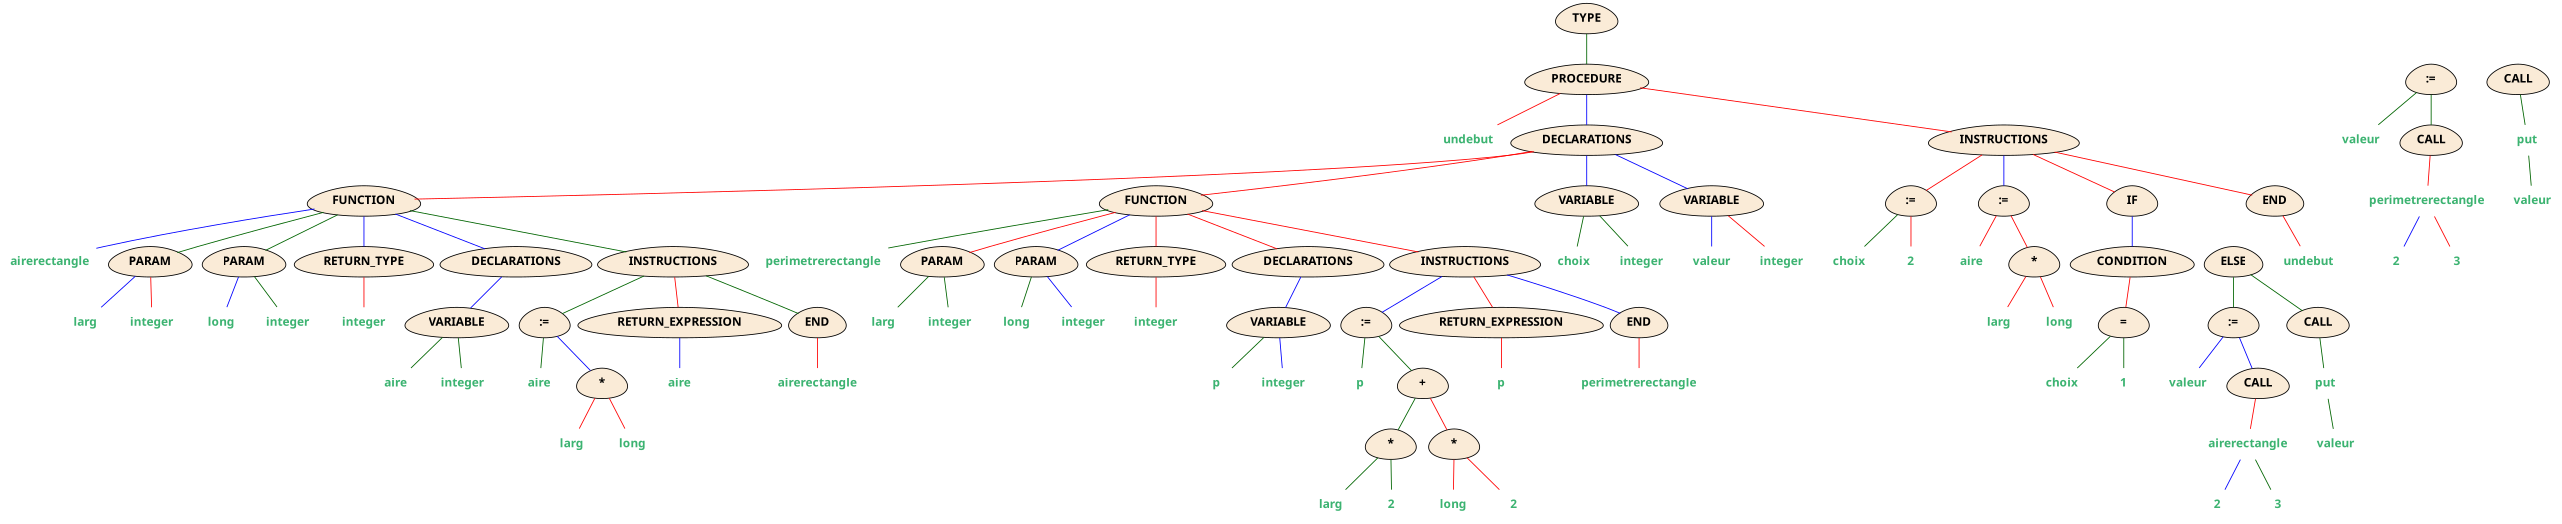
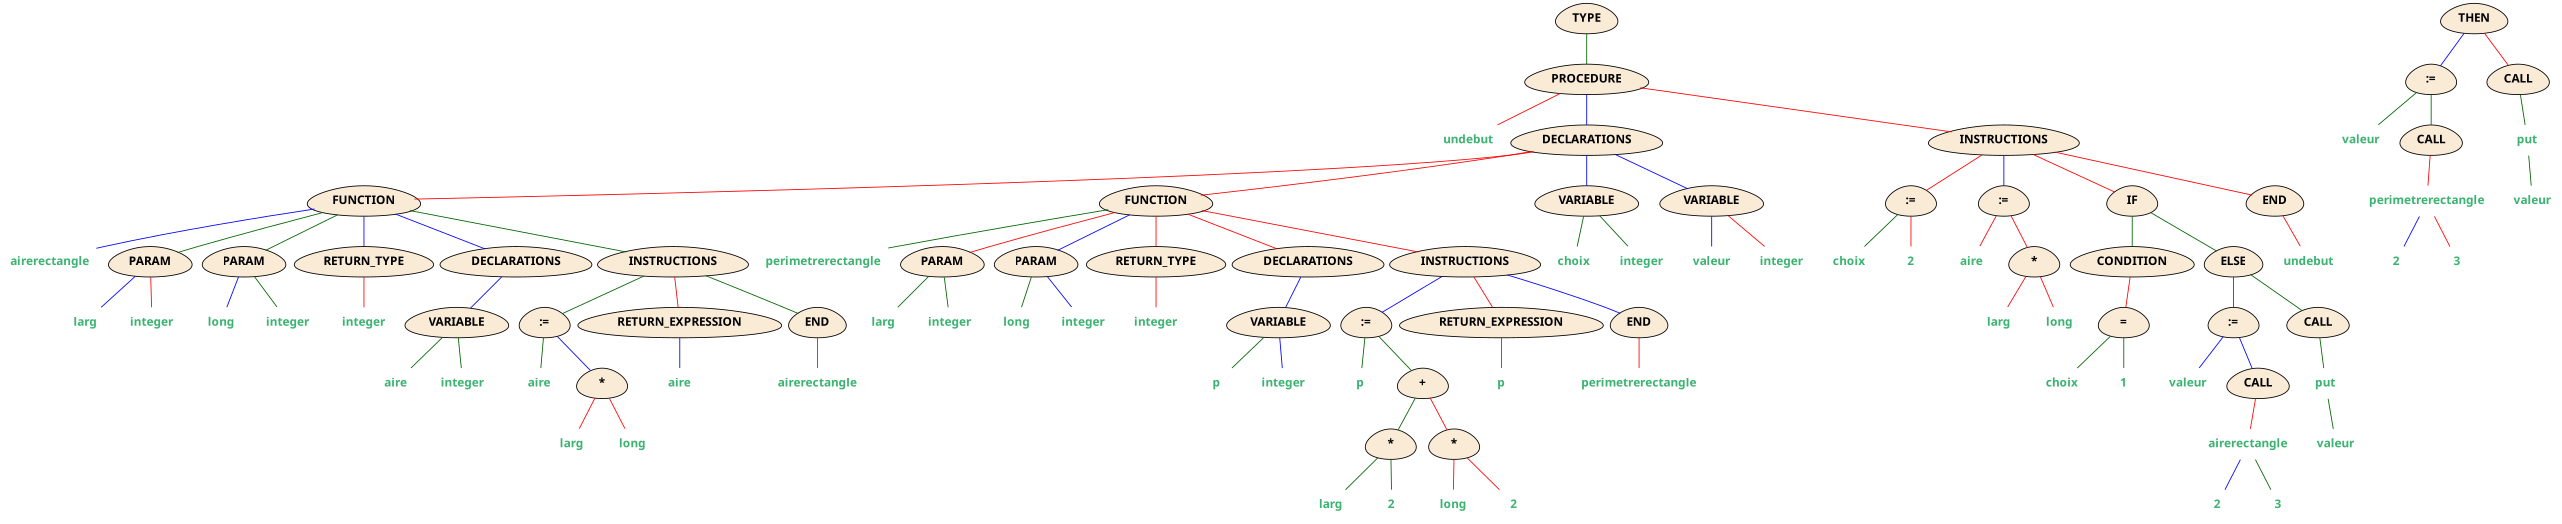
  graph {
    fontname="Helvetica bold,bold"
    node [fontcolor=mediumseagreen fontname="Helvetica bold,bold" shape=plaintext]
    edge [color=red fontname="Helvetica,Arial,sans-serif"]
    n1 [fillcolor=antiquewhite fontcolor=black label=TYPE shape=egg style=filled]
    n2 [fillcolor=antiquewhite fontcolor=black label=PROCEDURE shape=egg style=filled]
    n3 [label=undebut]
    n4 [fillcolor=antiquewhite fontcolor=black label=DECLARATIONS shape=egg style=filled]
    n5 [fillcolor=antiquewhite fontcolor=black label=INSTRUCTIONS shape=egg style=filled]
    n6 [fillcolor=antiquewhite fontcolor=black label=FUNCTION shape=egg style=filled]
    n7 [fillcolor=antiquewhite fontcolor=black label=FUNCTION shape=egg style=filled]
    n8 [fillcolor=antiquewhite fontcolor=black label=VARIABLE shape=egg style=filled]
    n9 [fillcolor=antiquewhite fontcolor=black label=VARIABLE shape=egg style=filled]
    n10 [label=airerectangle]
    n11 [fillcolor=antiquewhite fontcolor=black label=PARAM shape=egg style=filled]
    n12 [fillcolor=antiquewhite fontcolor=black label=PARAM shape=egg style=filled]
    n13 [fillcolor=antiquewhite fontcolor=black label=RETURN_TYPE shape=egg style=filled]
    n14 [fillcolor=antiquewhite fontcolor=black label=DECLARATIONS shape=egg style=filled]
    n15 [fillcolor=antiquewhite fontcolor=black label=INSTRUCTIONS shape=egg style=filled]
    n16 [label=larg]
    n17 [label=integer]
    n18 [label=long]
    n19 [label=integer]
    n20 [label=integer]
    n21 [fillcolor=antiquewhite fontcolor=black label=VARIABLE shape=egg style=filled]
    n22 [label=aire]
    n23 [label=integer]
    n24 [fillcolor=antiquewhite fontcolor=black label=":=" shape=egg style=filled]
    n25 [fillcolor=antiquewhite fontcolor=black label=RETURN_EXPRESSION shape=egg style=filled]
    n26 [fillcolor=antiquewhite fontcolor=black label=END shape=egg style=filled]
    n27 [label=aire]
    n28 [label=larg]
    n29 [label=long]
    n30 [fillcolor=antiquewhite fontcolor=black label="*" shape=egg style=filled]
    n31 [label=aire]
    n32 [label=airerectangle]
    n33 [label=perimetrerectangle]
    n34 [fillcolor=antiquewhite fontcolor=black label=PARAM shape=egg style=filled]
    n35 [fillcolor=antiquewhite fontcolor=black label=PARAM shape=egg style=filled]
    n36 [fillcolor=antiquewhite fontcolor=black label=RETURN_TYPE shape=egg style=filled]
    n37 [fillcolor=antiquewhite fontcolor=black label=DECLARATIONS shape=egg style=filled]
    n38 [fillcolor=antiquewhite fontcolor=black label=INSTRUCTIONS shape=egg style=filled]
    n39 [label=larg]
    n40 [label=integer]
    n41 [label=long]
    n42 [label=integer]
    n43 [label=integer]
    n44 [fillcolor=antiquewhite fontcolor=black label=VARIABLE shape=egg style=filled]
    n45 [label=p]
    n46 [label=integer]
    n47 [fillcolor=antiquewhite fontcolor=black label=":=" shape=egg style=filled]
    n48 [fillcolor=antiquewhite fontcolor=black label=RETURN_EXPRESSION shape=egg style=filled]
    n49 [fillcolor=antiquewhite fontcolor=black label=END shape=egg style=filled]
    n50 [label=p]
    n51 [label=larg]
    n52 [label=2]
    n53 [fillcolor=antiquewhite fontcolor=black label="*" shape=egg style=filled]
    n54 [label=long]
    n55 [label=2]
    n56 [fillcolor=antiquewhite fontcolor=black label="*" shape=egg style=filled]
    n57 [fillcolor=antiquewhite fontcolor=black label="+" shape=egg style=filled]
    n58 [label=p]
    n59 [label=perimetrerectangle]
    n60 [label=choix]
    n61 [label=integer]
    n62 [label=valeur]
    n63 [label=integer]
    n64 [fillcolor=antiquewhite fontcolor=black label=":=" shape=egg style=filled]
    n65 [fillcolor=antiquewhite fontcolor=black label=":=" shape=egg style=filled]
    n66 [fillcolor=antiquewhite fontcolor=black label=IF shape=egg style=filled]
    n67 [fillcolor=antiquewhite fontcolor=black label=END shape=egg style=filled]
    n68 [label=choix]
    n69 [label=2]
    n70 [label=aire]
    n71 [label=larg]
    n72 [label=long]
    n73 [fillcolor=antiquewhite fontcolor=black label="*" shape=egg style=filled]
    n74 [fillcolor=antiquewhite fontcolor=black label=CONDITION shape=egg style=filled]
+   n75 [fillcolor=antiquewhite fontcolor=black label=THEN shape=egg style=filled]
    n76 [fillcolor=antiquewhite fontcolor=black label=ELSE shape=egg style=filled]
    n77 [fillcolor=antiquewhite fontcolor=black label="=" shape=egg style=filled]
    n78 [label=choix]
    n79 [label=1]
    n80 [fillcolor=antiquewhite fontcolor=black label=":=" shape=egg style=filled]
    n81 [fillcolor=antiquewhite fontcolor=black label=CALL shape=egg style=filled]
    n82 [label=valeur]
    n83 [label=perimetrerectangle]
    n84 [label=2]
    n85 [label=3]
    n86 [fillcolor=antiquewhite fontcolor=black label=CALL shape=egg style=filled]
    n87 [label=put]
    n88 [label=valeur]
    n89 [fillcolor=antiquewhite fontcolor=black label=":=" shape=egg style=filled]
    n90 [fillcolor=antiquewhite fontcolor=black label=CALL shape=egg style=filled]
    n91 [label=valeur]
    n92 [label=airerectangle]
    n93 [label=2]
    n94 [label=3]
    n95 [fillcolor=antiquewhite fontcolor=black label=CALL shape=egg style=filled]
    n96 [label=put]
    n97 [label=valeur]
    n98 [label=undebut]
    subgraph sub_1 {
      label=AST
      n1
      n2
      n3
      n4
      n5
      n6
      n7
      n8
      n9
      n10
      n11
      n12
      n13
      n14
      n15
      n16
      n17
      n18
      n19
      n20
      n21
      n22
      n23
      n24
      n25
      n26
      n27
      n28
      n29
      n30
      n31
      n32
      n33
      n34
      n35
      n36
      n37
      n38
      n39
      n40
      n41
      n42
      n43
      n44
      n45
      n46
      n47
      n48
      n49
      n50
      n51
      n52
      n53
      n54
      n55
      n56
      n57
      n58
      n59
      n60
      n61
      n62
      n63
      n64
      n65
      n66
      n67
      n68
      n69
      n70
      n71
      n72
      n73
      n74
+     n75
      n76
      n77
      n78
      n79
      n80
      n81
      n82
      n83
      n84
      n85
      n86
      n87
      n88
      n89
      n90
      n91
      n92
      n93
      n94
      n95
      n96
      n97
      n98
    }
    n1 -- n2 [color=darkgreen]
    n2 -- n3
    n2 -- n4 [color=blue]
    n2 -- n5
    n4 -- n6
    n4 -- n7
    n4 -- n8 [color=blue]
    n4 -- n9 [color=blue]
    n5 -- n64
    n5 -- n65 [color=blue]
    n5 -- n66
    n5 -- n67
    n6 -- n10 [color=blue]
    n6 -- n11 [color=darkgreen]
    n6 -- n12 [color=darkgreen]
    n6 -- n13 [color=blue]
    n6 -- n14 [color=blue]
    n6 -- n15 [color=darkgreen]
    n7 -- n33 [color=darkgreen]
    n7 -- n34
    n7 -- n35 [color=blue]
    n7 -- n36
    n7 -- n37
    n7 -- n38
    n8 -- n60 [color=darkgreen]
    n8 -- n61 [color=darkgreen]
    n9 -- n62 [color=blue]
    n9 -- n63
    n11 -- n16 [color=blue]
    n11 -- n17
    n12 -- n18 [color=blue]
    n12 -- n19 [color=darkgreen]
    n13 -- n20
    n14 -- n21 [color=blue]
    n15 -- n24 [color=darkgreen]
    n15 -- n25
    n15 -- n26 [color=darkgreen]
    n21 -- n22 [color=darkgreen]
    n21 -- n23 [color=darkgreen]
    n24 -- n27 [color=darkgreen]
    n24 -- n30 [color=blue]
    n25 -- n31 [color=blue]
    n26 -- n32
    n30 -- n28
    n30 -- n29
    n34 -- n39 [color=darkgreen]
    n34 -- n40 [color=darkgreen]
    n35 -- n41 [color=darkgreen]
    n35 -- n42 [color=blue]
    n36 -- n43
    n37 -- n44 [color=blue]
    n38 -- n47 [color=blue]
    n38 -- n48
    n38 -- n49 [color=blue]
    n44 -- n45 [color=darkgreen]
    n44 -- n46 [color=blue]
    n47 -- n50 [color=darkgreen]
    n47 -- n57 [color=darkgreen]
    n48 -- n58
    n49 -- n59
    n53 -- n51 [color=darkgreen]
    n53 -- n52 [color=darkgreen]
    n56 -- n54
    n56 -- n55
    n57 -- n53 [color=darkgreen]
    n57 -- n56
    n64 -- n68 [color=darkgreen]
    n64 -- n69
    n65 -- n70
    n65 -- n73
-   n66 -- n74 [color=blue]
+   n66 -- n74 [color=darkgreen]
+   n66 -- n76 [color=darkgreen]
    n67 -- n98
    n73 -- n71
    n73 -- n72
    n74 -- n77
+   n75 -- n80 [color=blue]
+   n75 -- n81
    n76 -- n89 [color=darkgreen]
    n76 -- n90 [color=darkgreen]
    n77 -- n78 [color=darkgreen]
    n77 -- n79 [color=darkgreen]
    n80 -- n82 [color=darkgreen]
    n80 -- n86 [color=darkgreen]
    n81 -- n87 [color=darkgreen]
    n83 -- n84 [color=blue]
    n83 -- n85
    n86 -- n83
    n87 -- n88 [color=darkgreen]
    n89 -- n91 [color=blue]
    n89 -- n95 [color=blue]
    n90 -- n96 [color=darkgreen]
    n92 -- n93 [color=blue]
    n92 -- n94 [color=darkgreen]
    n95 -- n92
    n96 -- n97 [color=darkgreen]
  }
